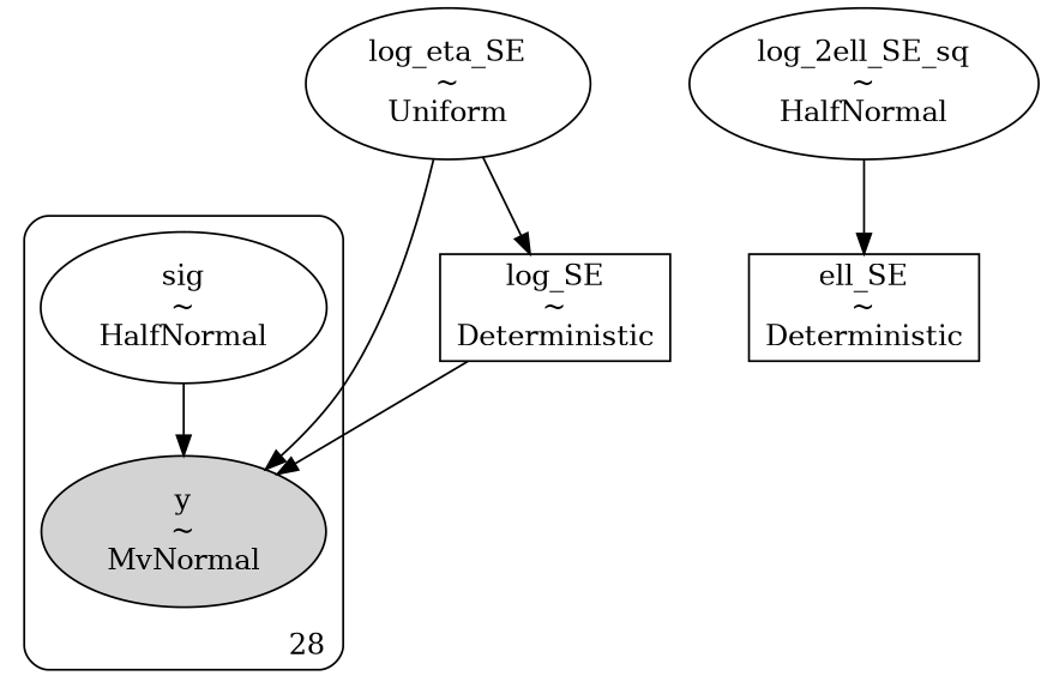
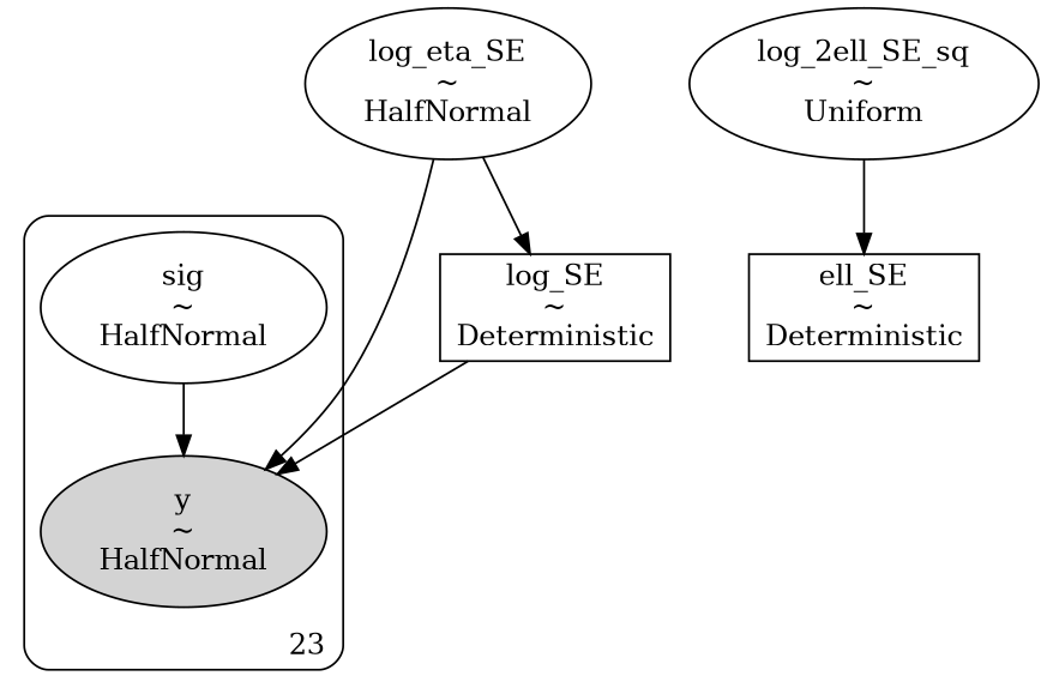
  digraph {
    node [shape=ellipse]
    n1 [label="sig\n~\nHalfNormal"]
-   n2 [label="y\n~\nMvNormal" style=filled]
+   n2 [label="y\n~\nHalfNormal" style=filled]
    n3 [label="ell_SE\n~\nDeterministic" shape=box]
-   n4 [label="log_eta_SE\n~\nUniform"]
+   n4 [label="log_eta_SE\n~\nHalfNormal"]
    n5 [label="log_SE\n~\nDeterministic" shape=box]
-   n6 [label="log_2ell_SE_sq\n~\nHalfNormal"]
+   n6 [label="log_2ell_SE_sq\n~\nUniform"]
    subgraph cluster_1 {
-     label=28
+     label=23
      labeljust=r
      labelloc=b
      style=rounded
      n1
      n2
    }
    n1 -> n2
    n4 -> n2
    n4 -> n5
    n5 -> n2
    n6 -> n3
  }
